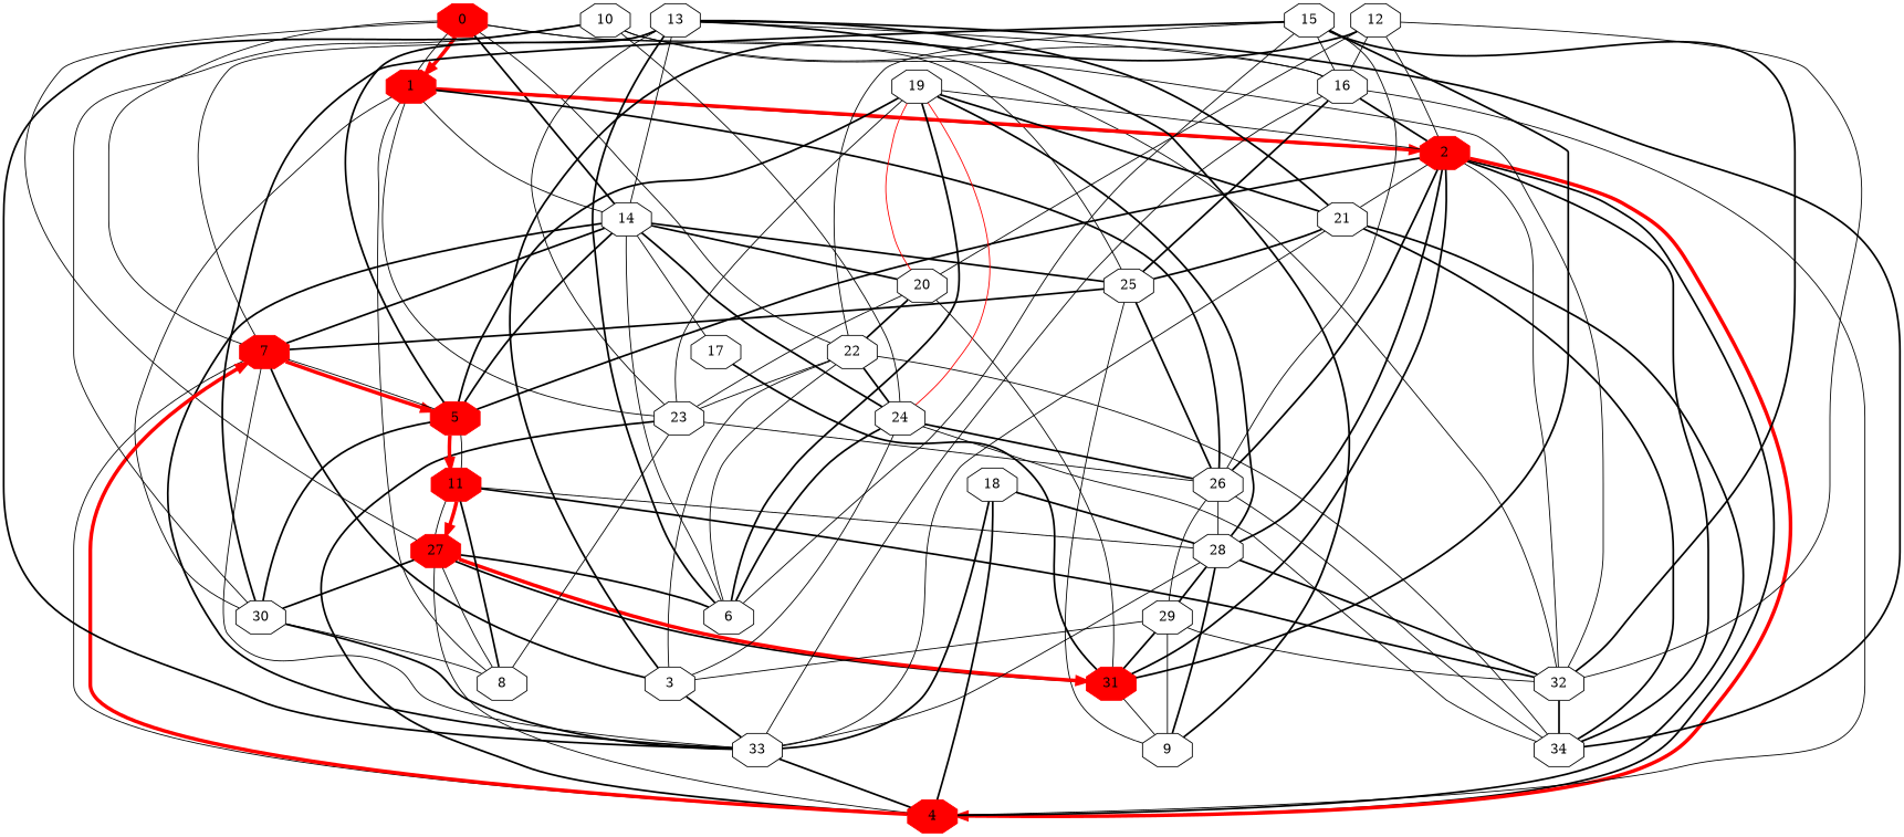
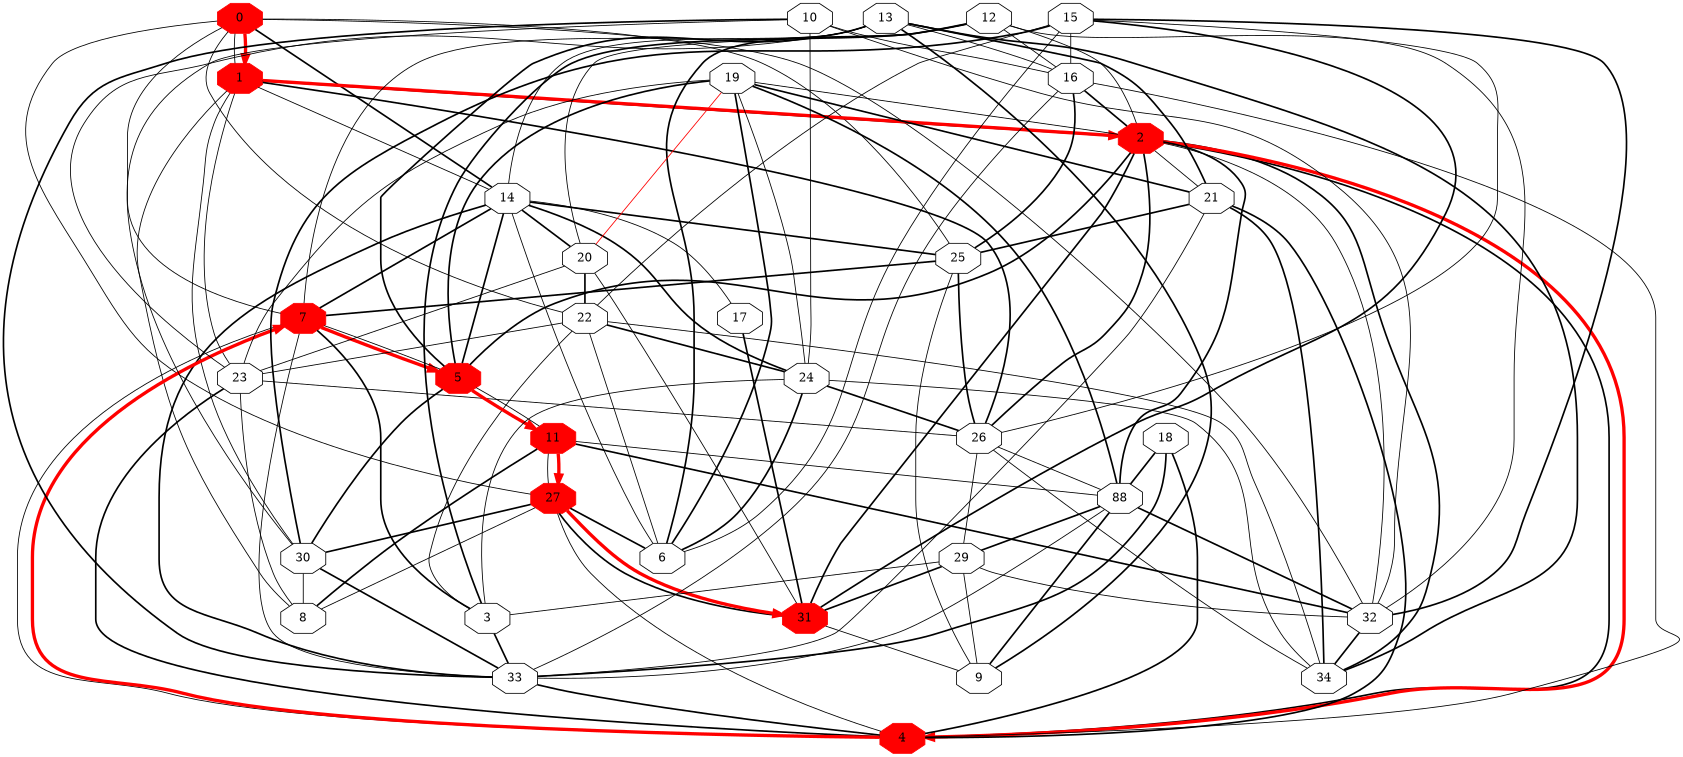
  digraph {
    node [shape=octagon]
    edge [arrowhead=none style=solid]
    0 [color=red fillcolor=red style=filled]
    1 [color=red fillcolor=red style=filled]
    7 [color=red fillcolor=red style=filled]
    14
    22
    25
    27 [color=red fillcolor=red style=filled]
    32
    2 [color=red fillcolor=red style=filled]
    8
    23
    26
    30
    5 [color=red fillcolor=red style=filled]
    33
    24
    6
    20
    17
    34
    3
    9
    4 [color=red fillcolor=red style=filled]
    31 [color=red fillcolor=red style=filled]
    21
-   28
+   28 [label=88]
    29
    11 [color=red fillcolor=red style=filled]
    10
    16
    12
    13
    15
    18
    19
    0 -> 1
    0 -> 1 [color=red penwidth=4 style=bold arrowhead=""]
    0 -> 7
    0 -> 14 [style=bold]
    0 -> 22
    0 -> 25
    0 -> 27
    0 -> 32
    1 -> 14
    1 -> 2 [style=bold]
    1 -> 2 [color=red penwidth=4 arrowhead=""]
    1 -> 8
    1 -> 23
    1 -> 26 [style=bold]
    1 -> 30
    7 -> 5 [color=red penwidth=4 arrowhead=""]
    14 -> 7 [style=bold]
    14 -> 25 [style=bold]
    14 -> 5 [style=bold]
    14 -> 33 [style=bold]
    14 -> 24 [style=bold]
    14 -> 6
    14 -> 20 [style=bold]
    14 -> 17
    22 -> 23
    22 -> 24 [style=bold]
    22 -> 6
    22 -> 34
    22 -> 3
    25 -> 7 [style=bold]
    25 -> 26 [style=bold]
    25 -> 9
    27 -> 8
    27 -> 30 [style=bold]
    27 -> 6 [style=bold]
    27 -> 4
    27 -> 31 [style=bold]
    27 -> 31 [color=red penwidth=4 style=bold arrowhead=""]
    32 -> 34 [style=bold]
    2 -> 32
    2 -> 26 [style=bold]
    2 -> 5 [style=bold]
    2 -> 34 [style=bold]
    2 -> 4 [style=bold]
    2 -> 4 [color=red penwidth=4 arrowhead=""]
    2 -> 31 [style=bold]
    2 -> 21
    2 -> 28 [style=bold]
    23 -> 8
    23 -> 26
    23 -> 4 [style=bold]
    26 -> 34
    26 -> 28
    26 -> 29
    30 -> 8
    30 -> 5 [style=bold]
    30 -> 33 [style=bold]
    5 -> 7
    5 -> 11 [color=red penwidth=4 style=bold arrowhead=""]
    33 -> 7
    33 -> 4 [style=bold]
    24 -> 26 [style=bold]
    24 -> 6 [style=bold]
    24 -> 34
    24 -> 3
    20 -> 22 [style=bold]
    20 -> 23
    20 -> 31
    17 -> 31 [style=bold]
    3 -> 7 [style=bold]
    3 -> 33 [style=bold]
    4 -> 7
    4 -> 7 [color=red penwidth=4 style=bold arrowhead=""]
    31 -> 9
    21 -> 25 [style=bold]
    21 -> 33
    21 -> 34 [style=bold]
    21 -> 4 [style=bold]
    28 -> 32 [style=bold]
    28 -> 33
    28 -> 9 [style=bold]
    28 -> 29 [style=bold]
    29 -> 32
    29 -> 3
    29 -> 9
    29 -> 31 [style=bold]
    11 -> 27
    11 -> 27 [color=red penwidth=4 style=bold arrowhead=""]
    11 -> 32 [style=bold]
    11 -> 8 [style=bold]
    11 -> 5
    11 -> 28
    10 -> 32
    10 -> 30
    10 -> 33 [style=bold]
    10 -> 24
    10 -> 16
    16 -> 25 [style=bold]
    16 -> 2 [style=bold]
    16 -> 33
    16 -> 4
    12 -> 32
    12 -> 2
-   13 -> 6 [style=bold]
+   12 -> 6 [style=bold]
    12 -> 20
    12 -> 3 [style=bold]
    12 -> 16
    13 -> 7
    13 -> 14
    13 -> 23
    13 -> 5 [style=bold]
    13 -> 34 [style=bold]
    13 -> 9 [style=bold]
    13 -> 21 [style=bold]
    13 -> 16
    15 -> 22
    15 -> 32 [style=bold]
    15 -> 26
    15 -> 30 [style=bold]
    15 -> 6
    15 -> 31 [style=bold]
    15 -> 16
    18 -> 33 [style=bold]
    18 -> 4 [style=bold]
    18 -> 28 [style=bold]
    19 -> 2
    19 -> 23
    19 -> 5 [style=bold]
-   19 -> 24 [color=red]
+   19 -> 24
    19 -> 6 [style=bold]
    19 -> 20 [color=red]
    19 -> 21 [style=bold]
    19 -> 28 [style=bold]
  }
